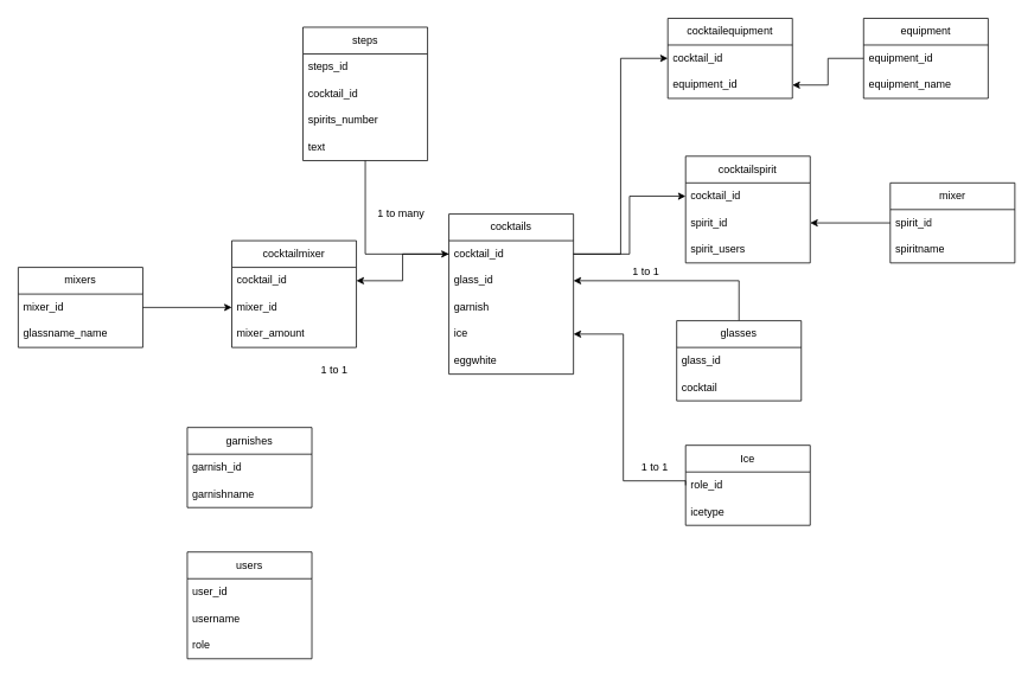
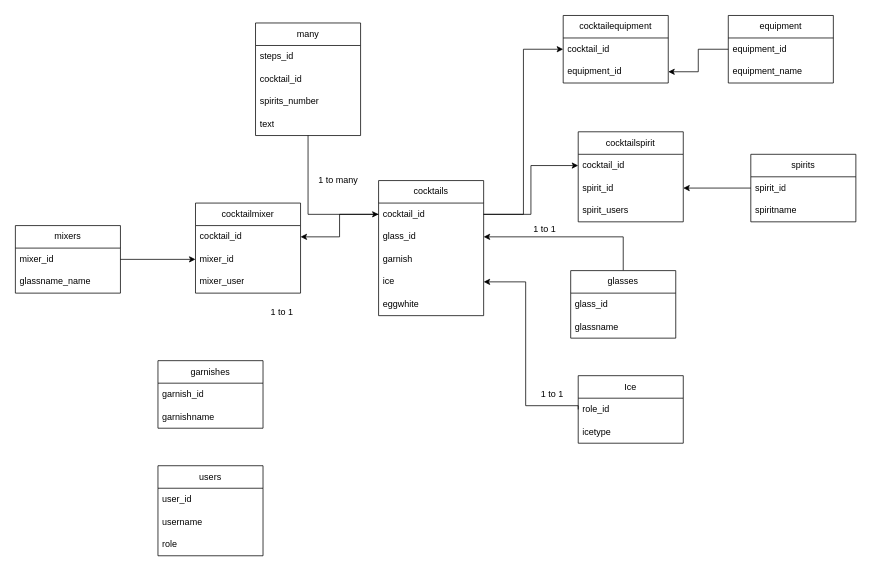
  <mxCell id="0" />
  <mxCell id="1" parent="0" />
  <mxCell id="2" value="users" style="swimlane;fontStyle=0;childLayout=stackLayout;horizontal=1;startSize=30;horizontalStack=0;resizeParent=1;resizeParentMax=0;resizeLast=0;collapsible=1;marginBottom=0;whiteSpace=wrap;html=1;" parent="1" vertex="1"><mxGeometry x="210" y="620" width="140" height="120" as="geometry" /></mxCell>
  <mxCell id="3" value="user_id" style="text;strokeColor=none;fillColor=none;align=left;verticalAlign=middle;spacingLeft=4;spacingRight=4;overflow=hidden;points=[[0,0.5],[1,0.5]];portConstraint=eastwest;rotatable=0;whiteSpace=wrap;html=1;" parent="2" vertex="1"><mxGeometry y="30" width="140" height="30" as="geometry" /></mxCell>
  <mxCell id="4" value="username" style="text;strokeColor=none;fillColor=none;align=left;verticalAlign=middle;spacingLeft=4;spacingRight=4;overflow=hidden;points=[[0,0.5],[1,0.5]];portConstraint=eastwest;rotatable=0;whiteSpace=wrap;html=1;" parent="2" vertex="1"><mxGeometry y="60" width="140" height="30" as="geometry" /></mxCell>
  <mxCell id="5" value="role" style="text;strokeColor=none;fillColor=none;align=left;verticalAlign=middle;spacingLeft=4;spacingRight=4;overflow=hidden;points=[[0,0.5],[1,0.5]];portConstraint=eastwest;rotatable=0;whiteSpace=wrap;html=1;" parent="2" vertex="1"><mxGeometry y="90" width="140" height="30" as="geometry" /></mxCell>
  <mxCell id="6" value="cocktails" style="swimlane;fontStyle=0;childLayout=stackLayout;horizontal=1;startSize=30;horizontalStack=0;resizeParent=1;resizeParentMax=0;resizeLast=0;collapsible=1;marginBottom=0;whiteSpace=wrap;html=1;" parent="1" vertex="1"><mxGeometry x="504" y="240" width="140" height="180" as="geometry" /></mxCell>
  <mxCell id="7" value="cocktail_id" style="text;strokeColor=none;fillColor=none;align=left;verticalAlign=middle;spacingLeft=4;spacingRight=4;overflow=hidden;points=[[0,0.5],[1,0.5]];portConstraint=eastwest;rotatable=0;whiteSpace=wrap;html=1;" parent="6" vertex="1"><mxGeometry y="30" width="140" height="30" as="geometry" /></mxCell>
  <mxCell id="8" value="glass_id" style="text;strokeColor=none;fillColor=none;align=left;verticalAlign=middle;spacingLeft=4;spacingRight=4;overflow=hidden;points=[[0,0.5],[1,0.5]];portConstraint=eastwest;rotatable=0;whiteSpace=wrap;html=1;" parent="6" vertex="1"><mxGeometry y="60" width="140" height="30" as="geometry" /></mxCell>
  <mxCell id="9" value="garnish" style="text;strokeColor=none;fillColor=none;align=left;verticalAlign=middle;spacingLeft=4;spacingRight=4;overflow=hidden;points=[[0,0.5],[1,0.5]];portConstraint=eastwest;rotatable=0;whiteSpace=wrap;html=1;" parent="6" vertex="1"><mxGeometry y="90" width="140" height="30" as="geometry" /></mxCell>
  <mxCell id="10" value="ice" style="text;strokeColor=none;fillColor=none;align=left;verticalAlign=middle;spacingLeft=4;spacingRight=4;overflow=hidden;points=[[0,0.5],[1,0.5]];portConstraint=eastwest;rotatable=0;whiteSpace=wrap;html=1;" parent="6" vertex="1"><mxGeometry y="120" width="140" height="30" as="geometry" /></mxCell>
  <mxCell id="11" value="eggwhite" style="text;strokeColor=none;fillColor=none;align=left;verticalAlign=middle;spacingLeft=4;spacingRight=4;overflow=hidden;points=[[0,0.5],[1,0.5]];portConstraint=eastwest;rotatable=0;whiteSpace=wrap;html=1;" parent="6" vertex="1"><mxGeometry y="150" width="140" height="30" as="geometry" /></mxCell>
- <mxCell id="12" value="mixer" style="swimlane;fontStyle=0;childLayout=stackLayout;horizontal=1;startSize=30;horizontalStack=0;resizeParent=1;resizeParentMax=0;resizeLast=0;collapsible=1;marginBottom=0;whiteSpace=wrap;html=1;" parent="1" vertex="1"><mxGeometry x="1000" y="205" width="140" height="90" as="geometry" /></mxCell>
+ <mxCell id="12" value="spirits" style="swimlane;fontStyle=0;childLayout=stackLayout;horizontal=1;startSize=30;horizontalStack=0;resizeParent=1;resizeParentMax=0;resizeLast=0;collapsible=1;marginBottom=0;whiteSpace=wrap;html=1;" parent="1" vertex="1"><mxGeometry x="1000" y="205" width="140" height="90" as="geometry" /></mxCell>
  <mxCell id="13" value="spirit_id" style="text;strokeColor=none;fillColor=none;align=left;verticalAlign=middle;spacingLeft=4;spacingRight=4;overflow=hidden;points=[[0,0.5],[1,0.5]];portConstraint=eastwest;rotatable=0;whiteSpace=wrap;html=1;" parent="12" vertex="1"><mxGeometry y="30" width="140" height="30" as="geometry" /></mxCell>
  <mxCell id="14" value="spiritname" style="text;strokeColor=none;fillColor=none;align=left;verticalAlign=middle;spacingLeft=4;spacingRight=4;overflow=hidden;points=[[0,0.5],[1,0.5]];portConstraint=eastwest;rotatable=0;whiteSpace=wrap;html=1;" parent="12" vertex="1"><mxGeometry y="60" width="140" height="30" as="geometry" /></mxCell>
  <mxCell id="15" value="mixers" style="swimlane;fontStyle=0;childLayout=stackLayout;horizontal=1;startSize=30;horizontalStack=0;resizeParent=1;resizeParentMax=0;resizeLast=0;collapsible=1;marginBottom=0;whiteSpace=wrap;html=1;" parent="1" vertex="1"><mxGeometry x="20" y="300" width="140" height="90" as="geometry" /></mxCell>
  <mxCell id="16" value="mixer_id" style="text;strokeColor=none;fillColor=none;align=left;verticalAlign=middle;spacingLeft=4;spacingRight=4;overflow=hidden;points=[[0,0.5],[1,0.5]];portConstraint=eastwest;rotatable=0;whiteSpace=wrap;html=1;" parent="15" vertex="1"><mxGeometry y="30" width="140" height="30" as="geometry" /></mxCell>
  <mxCell id="17" value="glassname_name" style="text;strokeColor=none;fillColor=none;align=left;verticalAlign=middle;spacingLeft=4;spacingRight=4;overflow=hidden;points=[[0,0.5],[1,0.5]];portConstraint=eastwest;rotatable=0;whiteSpace=wrap;html=1;" parent="15" vertex="1"><mxGeometry y="60" width="140" height="30" as="geometry" /></mxCell>
  <mxCell id="18" value="garnishes" style="swimlane;fontStyle=0;childLayout=stackLayout;horizontal=1;startSize=30;horizontalStack=0;resizeParent=1;resizeParentMax=0;resizeLast=0;collapsible=1;marginBottom=0;whiteSpace=wrap;html=1;" parent="1" vertex="1"><mxGeometry x="210" y="480" width="140" height="90" as="geometry" /></mxCell>
  <mxCell id="19" value="garnish_id" style="text;strokeColor=none;fillColor=none;align=left;verticalAlign=middle;spacingLeft=4;spacingRight=4;overflow=hidden;points=[[0,0.5],[1,0.5]];portConstraint=eastwest;rotatable=0;whiteSpace=wrap;html=1;" parent="18" vertex="1"><mxGeometry y="30" width="140" height="30" as="geometry" /></mxCell>
  <mxCell id="20" value="garnishname" style="text;strokeColor=none;fillColor=none;align=left;verticalAlign=middle;spacingLeft=4;spacingRight=4;overflow=hidden;points=[[0,0.5],[1,0.5]];portConstraint=eastwest;rotatable=0;whiteSpace=wrap;html=1;" parent="18" vertex="1"><mxGeometry y="60" width="140" height="30" as="geometry" /></mxCell>
  <mxCell id="21" style="edgeStyle=orthogonalEdgeStyle;rounded=0;orthogonalLoop=1;jettySize=auto;html=1;entryX=1;entryY=0.5;entryDx=0;entryDy=0;exitX=0;exitY=0.5;exitDx=0;exitDy=0;" parent="1" source="23" target="10" edge="1"><mxGeometry relative="1" as="geometry"><Array as="points"><mxPoint x="770" y="540" /><mxPoint x="700" y="540" /><mxPoint x="700" y="375" /></Array></mxGeometry></mxCell>
  <mxCell id="22" value="Ice" style="swimlane;fontStyle=0;childLayout=stackLayout;horizontal=1;startSize=30;horizontalStack=0;resizeParent=1;resizeParentMax=0;resizeLast=0;collapsible=1;marginBottom=0;whiteSpace=wrap;html=1;" parent="1" vertex="1"><mxGeometry x="770" y="500" width="140" height="90" as="geometry" /></mxCell>
  <mxCell id="23" value="role_id" style="text;strokeColor=none;fillColor=none;align=left;verticalAlign=middle;spacingLeft=4;spacingRight=4;overflow=hidden;points=[[0,0.5],[1,0.5]];portConstraint=eastwest;rotatable=0;whiteSpace=wrap;html=1;" parent="22" vertex="1"><mxGeometry y="30" width="140" height="30" as="geometry" /></mxCell>
  <mxCell id="24" value="icetype" style="text;strokeColor=none;fillColor=none;align=left;verticalAlign=middle;spacingLeft=4;spacingRight=4;overflow=hidden;points=[[0,0.5],[1,0.5]];portConstraint=eastwest;rotatable=0;whiteSpace=wrap;html=1;" parent="22" vertex="1"><mxGeometry y="60" width="140" height="30" as="geometry" /></mxCell>
  <mxCell id="25" style="edgeStyle=orthogonalEdgeStyle;rounded=0;orthogonalLoop=1;jettySize=auto;html=1;entryX=1;entryY=0.5;entryDx=0;entryDy=0;" parent="1" source="26" target="8" edge="1"><mxGeometry relative="1" as="geometry" /></mxCell>
  <mxCell id="26" value="glasses" style="swimlane;fontStyle=0;childLayout=stackLayout;horizontal=1;startSize=30;horizontalStack=0;resizeParent=1;resizeParentMax=0;resizeLast=0;collapsible=1;marginBottom=0;whiteSpace=wrap;html=1;" parent="1" vertex="1"><mxGeometry x="760" y="360" width="140" height="90" as="geometry" /></mxCell>
  <mxCell id="27" value="glass_id" style="text;strokeColor=none;fillColor=none;align=left;verticalAlign=middle;spacingLeft=4;spacingRight=4;overflow=hidden;points=[[0,0.5],[1,0.5]];portConstraint=eastwest;rotatable=0;whiteSpace=wrap;html=1;" parent="26" vertex="1"><mxGeometry y="30" width="140" height="30" as="geometry" /></mxCell>
- <mxCell id="28" value="cocktail" style="text;strokeColor=none;fillColor=none;align=left;verticalAlign=middle;spacingLeft=4;spacingRight=4;overflow=hidden;points=[[0,0.5],[1,0.5]];portConstraint=eastwest;rotatable=0;whiteSpace=wrap;html=1;" parent="26" vertex="1"><mxGeometry y="60" width="140" height="30" as="geometry" /></mxCell>
+ <mxCell id="28" value="glassname" style="text;strokeColor=none;fillColor=none;align=left;verticalAlign=middle;spacingLeft=4;spacingRight=4;overflow=hidden;points=[[0,0.5],[1,0.5]];portConstraint=eastwest;rotatable=0;whiteSpace=wrap;html=1;" parent="26" vertex="1"><mxGeometry y="60" width="140" height="30" as="geometry" /></mxCell>
  <mxCell id="29" value="1 to 1" style="text;html=1;align=center;verticalAlign=middle;resizable=0;points=[];autosize=1;strokeColor=none;fillColor=none;" parent="1" vertex="1"><mxGeometry x="700" y="290" width="50" height="30" as="geometry" /></mxCell>
  <mxCell id="30" value="cocktailmixer" style="swimlane;fontStyle=0;childLayout=stackLayout;horizontal=1;startSize=30;horizontalStack=0;resizeParent=1;resizeParentMax=0;resizeLast=0;collapsible=1;marginBottom=0;whiteSpace=wrap;html=1;" parent="1" vertex="1"><mxGeometry x="260" y="270" width="140" height="120" as="geometry" /></mxCell>
  <mxCell id="31" value="cocktail_id" style="text;strokeColor=none;fillColor=none;align=left;verticalAlign=middle;spacingLeft=4;spacingRight=4;overflow=hidden;points=[[0,0.5],[1,0.5]];portConstraint=eastwest;rotatable=0;whiteSpace=wrap;html=1;" parent="30" vertex="1"><mxGeometry y="30" width="140" height="30" as="geometry" /></mxCell>
  <mxCell id="32" value="mixer_id" style="text;strokeColor=none;fillColor=none;align=left;verticalAlign=middle;spacingLeft=4;spacingRight=4;overflow=hidden;points=[[0,0.5],[1,0.5]];portConstraint=eastwest;rotatable=0;whiteSpace=wrap;html=1;" parent="30" vertex="1"><mxGeometry y="60" width="140" height="30" as="geometry" /></mxCell>
- <mxCell id="33" value="mixer_amount" style="text;strokeColor=none;fillColor=none;align=left;verticalAlign=middle;spacingLeft=4;spacingRight=4;overflow=hidden;points=[[0,0.5],[1,0.5]];portConstraint=eastwest;rotatable=0;whiteSpace=wrap;html=1;" parent="30" vertex="1"><mxGeometry y="90" width="140" height="30" as="geometry" /></mxCell>
+ <mxCell id="33" value="mixer_user" style="text;strokeColor=none;fillColor=none;align=left;verticalAlign=middle;spacingLeft=4;spacingRight=4;overflow=hidden;points=[[0,0.5],[1,0.5]];portConstraint=eastwest;rotatable=0;whiteSpace=wrap;html=1;" parent="30" vertex="1"><mxGeometry y="90" width="140" height="30" as="geometry" /></mxCell>
  <mxCell id="34" style="edgeStyle=orthogonalEdgeStyle;rounded=0;orthogonalLoop=1;jettySize=auto;html=1;entryX=1;entryY=0.5;entryDx=0;entryDy=0;" parent="1" source="7" target="31" edge="1"><mxGeometry relative="1" as="geometry"><mxPoint x="460" y="360" as="targetPoint" /></mxGeometry></mxCell>
  <mxCell id="35" style="edgeStyle=orthogonalEdgeStyle;rounded=0;orthogonalLoop=1;jettySize=auto;html=1;entryX=0;entryY=0.5;entryDx=0;entryDy=0;" parent="1" source="16" target="32" edge="1"><mxGeometry relative="1" as="geometry" /></mxCell>
  <mxCell id="36" value="cocktailspirit" style="swimlane;fontStyle=0;childLayout=stackLayout;horizontal=1;startSize=30;horizontalStack=0;resizeParent=1;resizeParentMax=0;resizeLast=0;collapsible=1;marginBottom=0;whiteSpace=wrap;html=1;" parent="1" vertex="1"><mxGeometry x="770" y="175" width="140" height="120" as="geometry" /></mxCell>
  <mxCell id="37" value="cocktail_id" style="text;strokeColor=none;fillColor=none;align=left;verticalAlign=middle;spacingLeft=4;spacingRight=4;overflow=hidden;points=[[0,0.5],[1,0.5]];portConstraint=eastwest;rotatable=0;whiteSpace=wrap;html=1;" parent="36" vertex="1"><mxGeometry y="30" width="140" height="30" as="geometry" /></mxCell>
  <mxCell id="38" value="spirit_id" style="text;strokeColor=none;fillColor=none;align=left;verticalAlign=middle;spacingLeft=4;spacingRight=4;overflow=hidden;points=[[0,0.5],[1,0.5]];portConstraint=eastwest;rotatable=0;whiteSpace=wrap;html=1;" parent="36" vertex="1"><mxGeometry y="60" width="140" height="30" as="geometry" /></mxCell>
  <mxCell id="39" value="spirit_users" style="text;strokeColor=none;fillColor=none;align=left;verticalAlign=middle;spacingLeft=4;spacingRight=4;overflow=hidden;points=[[0,0.5],[1,0.5]];portConstraint=eastwest;rotatable=0;whiteSpace=wrap;html=1;" parent="36" vertex="1"><mxGeometry y="90" width="140" height="30" as="geometry" /></mxCell>
  <mxCell id="40" style="edgeStyle=orthogonalEdgeStyle;rounded=0;orthogonalLoop=1;jettySize=auto;html=1;entryX=1;entryY=0.5;entryDx=0;entryDy=0;" parent="1" source="13" target="38" edge="1"><mxGeometry relative="1" as="geometry" /></mxCell>
  <mxCell id="41" style="edgeStyle=orthogonalEdgeStyle;rounded=0;orthogonalLoop=1;jettySize=auto;html=1;" parent="1" source="7" target="37" edge="1"><mxGeometry relative="1" as="geometry" /></mxCell>
  <mxCell id="42" value="1 to 1" style="text;html=1;align=center;verticalAlign=middle;resizable=0;points=[];autosize=1;strokeColor=none;fillColor=none;" parent="1" vertex="1"><mxGeometry x="710" y="510" width="50" height="30" as="geometry" /></mxCell>
  <mxCell id="43" value="1 to 1" style="text;html=1;align=center;verticalAlign=middle;resizable=0;points=[];autosize=1;strokeColor=none;fillColor=none;" parent="1" vertex="1"><mxGeometry x="350" y="400" width="50" height="30" as="geometry" /></mxCell>
  <mxCell id="44" style="edgeStyle=orthogonalEdgeStyle;rounded=0;orthogonalLoop=1;jettySize=auto;html=1;" parent="1" source="45" target="7" edge="1"><mxGeometry relative="1" as="geometry" /></mxCell>
- <mxCell id="45" value="steps" style="swimlane;fontStyle=0;childLayout=stackLayout;horizontal=1;startSize=30;horizontalStack=0;resizeParent=1;resizeParentMax=0;resizeLast=0;collapsible=1;marginBottom=0;whiteSpace=wrap;html=1;" parent="1" vertex="1"><mxGeometry x="340" y="30" width="140" height="150" as="geometry" /></mxCell>
+ <mxCell id="45" value="many" style="swimlane;fontStyle=0;childLayout=stackLayout;horizontal=1;startSize=30;horizontalStack=0;resizeParent=1;resizeParentMax=0;resizeLast=0;collapsible=1;marginBottom=0;whiteSpace=wrap;html=1;" parent="1" vertex="1"><mxGeometry x="340" y="30" width="140" height="150" as="geometry" /></mxCell>
  <mxCell id="46" value="steps_id" style="text;strokeColor=none;fillColor=none;align=left;verticalAlign=middle;spacingLeft=4;spacingRight=4;overflow=hidden;points=[[0,0.5],[1,0.5]];portConstraint=eastwest;rotatable=0;whiteSpace=wrap;html=1;" parent="45" vertex="1"><mxGeometry y="30" width="140" height="30" as="geometry" /></mxCell>
  <mxCell id="47" value="cocktail_id" style="text;strokeColor=none;fillColor=none;align=left;verticalAlign=middle;spacingLeft=4;spacingRight=4;overflow=hidden;points=[[0,0.5],[1,0.5]];portConstraint=eastwest;rotatable=0;whiteSpace=wrap;html=1;" parent="45" vertex="1"><mxGeometry y="60" width="140" height="30" as="geometry" /></mxCell>
  <mxCell id="48" value="spirits_number" style="text;strokeColor=none;fillColor=none;align=left;verticalAlign=middle;spacingLeft=4;spacingRight=4;overflow=hidden;points=[[0,0.5],[1,0.5]];portConstraint=eastwest;rotatable=0;whiteSpace=wrap;html=1;" parent="45" vertex="1"><mxGeometry y="90" width="140" height="30" as="geometry" /></mxCell>
  <mxCell id="49" value="text" style="text;strokeColor=none;fillColor=none;align=left;verticalAlign=middle;spacingLeft=4;spacingRight=4;overflow=hidden;points=[[0,0.5],[1,0.5]];portConstraint=eastwest;rotatable=0;whiteSpace=wrap;html=1;" parent="45" vertex="1"><mxGeometry y="120" width="140" height="30" as="geometry" /></mxCell>
  <mxCell id="50" value="1 to many" style="text;html=1;align=center;verticalAlign=middle;resizable=0;points=[];autosize=1;strokeColor=none;fillColor=none;" parent="1" vertex="1"><mxGeometry x="410" y="225" width="80" height="30" as="geometry" /></mxCell>
  <mxCell id="51" value="equipment" style="swimlane;fontStyle=0;childLayout=stackLayout;horizontal=1;startSize=30;horizontalStack=0;resizeParent=1;resizeParentMax=0;resizeLast=0;collapsible=1;marginBottom=0;whiteSpace=wrap;html=1;" vertex="1" parent="1"><mxGeometry x="970" y="20" width="140" height="90" as="geometry" /></mxCell>
  <mxCell id="52" value="equipment_id" style="text;strokeColor=none;fillColor=none;align=left;verticalAlign=middle;spacingLeft=4;spacingRight=4;overflow=hidden;points=[[0,0.5],[1,0.5]];portConstraint=eastwest;rotatable=0;whiteSpace=wrap;html=1;" vertex="1" parent="51"><mxGeometry y="30" width="140" height="30" as="geometry" /></mxCell>
  <mxCell id="53" value="equipment_name" style="text;strokeColor=none;fillColor=none;align=left;verticalAlign=middle;spacingLeft=4;spacingRight=4;overflow=hidden;points=[[0,0.5],[1,0.5]];portConstraint=eastwest;rotatable=0;whiteSpace=wrap;html=1;" vertex="1" parent="51"><mxGeometry y="60" width="140" height="30" as="geometry" /></mxCell>
  <mxCell id="54" value="cocktailequipment" style="swimlane;fontStyle=0;childLayout=stackLayout;horizontal=1;startSize=30;horizontalStack=0;resizeParent=1;resizeParentMax=0;resizeLast=0;collapsible=1;marginBottom=0;whiteSpace=wrap;html=1;" vertex="1" parent="1"><mxGeometry x="750" y="20" width="140" height="90" as="geometry" /></mxCell>
  <mxCell id="55" value="cocktail_id" style="text;strokeColor=none;fillColor=none;align=left;verticalAlign=middle;spacingLeft=4;spacingRight=4;overflow=hidden;points=[[0,0.5],[1,0.5]];portConstraint=eastwest;rotatable=0;whiteSpace=wrap;html=1;" vertex="1" parent="54"><mxGeometry y="30" width="140" height="30" as="geometry" /></mxCell>
  <mxCell id="56" value="equipment_id" style="text;strokeColor=none;fillColor=none;align=left;verticalAlign=middle;spacingLeft=4;spacingRight=4;overflow=hidden;points=[[0,0.5],[1,0.5]];portConstraint=eastwest;rotatable=0;whiteSpace=wrap;html=1;" vertex="1" parent="54"><mxGeometry y="60" width="140" height="30" as="geometry" /></mxCell>
  <mxCell id="57" style="edgeStyle=orthogonalEdgeStyle;rounded=0;orthogonalLoop=1;jettySize=auto;html=1;entryX=1;entryY=0.5;entryDx=0;entryDy=0;" edge="1" parent="1" source="52" target="56"><mxGeometry relative="1" as="geometry" /></mxCell>
  <mxCell id="58" style="edgeStyle=orthogonalEdgeStyle;rounded=0;orthogonalLoop=1;jettySize=auto;html=1;entryX=0;entryY=0.5;entryDx=0;entryDy=0;" edge="1" parent="1" source="7" target="55"><mxGeometry relative="1" as="geometry" /></mxCell>
